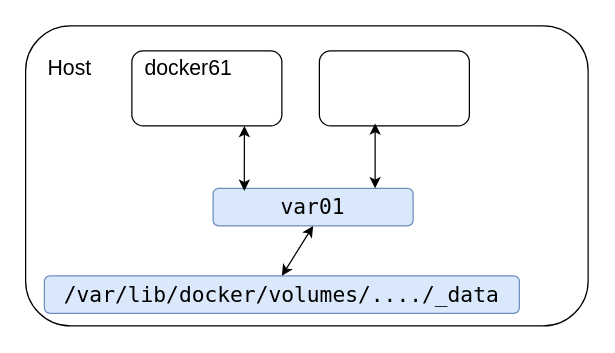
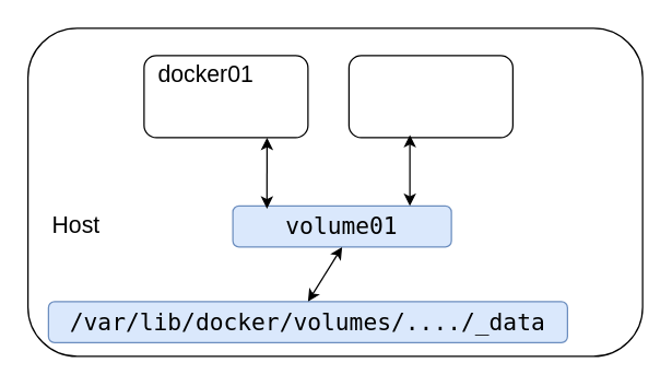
  <mxCell id="0" />
  <mxCell id="1" parent="0" />
  <mxCell id="2" value="" style="rounded=1;whiteSpace=wrap;html=1;" vertex="1" parent="1"><mxGeometry x="20" y="20" width="450" height="240" as="geometry" /></mxCell>
- <mxCell id="3" value="Host" style="text;html=1;align=center;verticalAlign=middle;resizable=0;points=[];autosize=1;strokeColor=none;fillColor=none;fontSize=17;" vertex="1" parent="1"><mxGeometry x="25" y="40" width="60" height="30" as="geometry" /></mxCell>
+ <mxCell id="3" value="Host" style="text;html=1;align=center;verticalAlign=middle;resizable=0;points=[];autosize=1;strokeColor=none;fillColor=none;fontSize=17;" vertex="1" parent="1"><mxGeometry x="25" y="150" width="60" height="30" as="geometry" /></mxCell>
  <mxCell id="4" value="" style="rounded=1;whiteSpace=wrap;html=1;" vertex="1" parent="1"><mxGeometry x="105" y="40" width="120" height="60" as="geometry" /></mxCell>
- <mxCell id="5" value="docker61" style="text;html=1;align=center;verticalAlign=middle;resizable=0;points=[];autosize=1;strokeColor=none;fillColor=none;fontSize=17;" vertex="1" parent="1"><mxGeometry x="105" y="40" width="90" height="30" as="geometry" /></mxCell>
+ <mxCell id="5" value="docker01" style="text;html=1;align=center;verticalAlign=middle;resizable=0;points=[];autosize=1;strokeColor=none;fillColor=none;fontSize=17;" vertex="1" parent="1"><mxGeometry x="105" y="40" width="90" height="30" as="geometry" /></mxCell>
  <mxCell id="6" value="" style="rounded=1;whiteSpace=wrap;html=1;" vertex="1" parent="1"><mxGeometry x="255" y="40" width="120" height="60" as="geometry" /></mxCell>
  <mxCell id="7" value="&lt;pre style=&quot;border-color: var(--border-color); font-size: 17px;&quot; class=&quot;chroma&quot; tabindex=&quot;0&quot;&gt;&lt;code style=&quot;border-color: var(--border-color);&quot; data-lang=&quot;fallback&quot; class=&quot;language-fallback&quot;&gt;/var/lib/docker/volumes/..../_data&lt;/code&gt;&lt;/pre&gt;" style="rounded=1;whiteSpace=wrap;html=1;fillColor=#dae8fc;strokeColor=#6c8ebf;" vertex="1" parent="1"><mxGeometry x="35" y="220" width="380" height="30" as="geometry" /></mxCell>
- <mxCell id="8" value="&lt;pre style=&quot;border-color: var(--border-color); font-size: 17px;&quot; class=&quot;chroma&quot; tabindex=&quot;0&quot;&gt;&lt;code style=&quot;border-color: var(--border-color);&quot; data-lang=&quot;fallback&quot; class=&quot;language-fallback&quot;&gt;var01&lt;/code&gt;&lt;/pre&gt;" style="rounded=1;whiteSpace=wrap;html=1;fillColor=#dae8fc;strokeColor=#6c8ebf;" vertex="1" parent="1"><mxGeometry x="170" y="150" width="160" height="30" as="geometry" /></mxCell>
+ <mxCell id="8" value="&lt;pre style=&quot;border-color: var(--border-color); font-size: 17px;&quot; class=&quot;chroma&quot; tabindex=&quot;0&quot;&gt;&lt;code style=&quot;border-color: var(--border-color);&quot; data-lang=&quot;fallback&quot; class=&quot;language-fallback&quot;&gt;volume01&lt;/code&gt;&lt;/pre&gt;" style="rounded=1;whiteSpace=wrap;html=1;fillColor=#dae8fc;strokeColor=#6c8ebf;" vertex="1" parent="1"><mxGeometry x="170" y="150" width="160" height="30" as="geometry" /></mxCell>
  <mxCell id="9" value="" style="endArrow=classic;startArrow=classic;html=1;rounded=0;exitX=0.5;exitY=0;exitDx=0;exitDy=0;entryX=0.5;entryY=1;entryDx=0;entryDy=0;" edge="1" parent="1" source="7" target="8"><mxGeometry width="50" height="50" relative="1" as="geometry"><mxPoint x="-30" y="260" as="sourcePoint" /><mxPoint x="-30" y="190" as="targetPoint" /></mxGeometry></mxCell>
  <mxCell id="10" value="" style="endArrow=classic;startArrow=classic;html=1;rounded=0;entryX=0.75;entryY=1;entryDx=0;entryDy=0;exitX=0.156;exitY=0.067;exitDx=0;exitDy=0;exitPerimeter=0;" edge="1" parent="1" source="8" target="4"><mxGeometry width="50" height="50" relative="1" as="geometry"><mxPoint x="-80" y="240" as="sourcePoint" /><mxPoint x="-30" y="190" as="targetPoint" /></mxGeometry></mxCell>
  <mxCell id="11" value="" style="endArrow=classic;startArrow=classic;html=1;rounded=0;entryX=0.75;entryY=1;entryDx=0;entryDy=0;exitX=0.156;exitY=0.067;exitDx=0;exitDy=0;exitPerimeter=0;" edge="1" parent="1"><mxGeometry width="50" height="50" relative="1" as="geometry"><mxPoint x="299.6" y="150" as="sourcePoint" /><mxPoint x="299.6" y="98" as="targetPoint" /></mxGeometry></mxCell>
